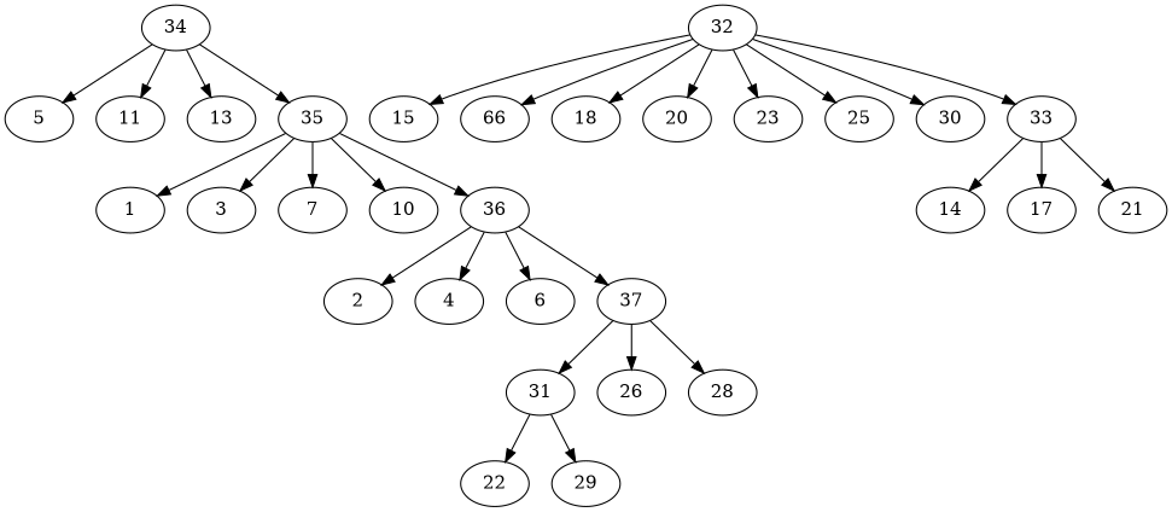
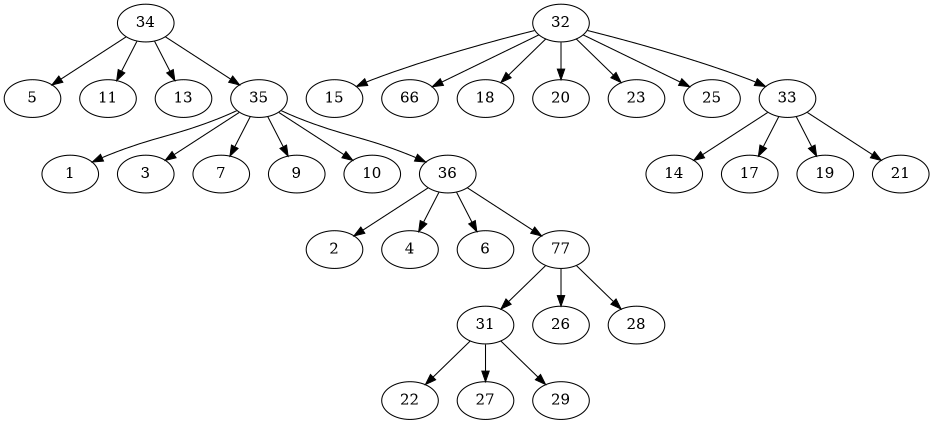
  digraph {
    31
    22
+   27
    29
    32
    15
    n7 [label=66]
    18
    20
    23
    25
-   30
    33
    14
    17
+   19
    21
    34
    5
    11
    13
    35
    1
    3
    7
+   9
    10
    36
    2
    4
    6
-   37
+   37 [label=77]
    26
    28
    31 -> 22
+   31 -> 27
    31 -> 29
    32 -> 15
    32 -> n7
    32 -> 18
    32 -> 20
    32 -> 23
    32 -> 25
-   32 -> 30
    32 -> 33
    33 -> 14
    33 -> 17
+   33 -> 19
    33 -> 21
    34 -> 5
    34 -> 11
    34 -> 13
    34 -> 35
    35 -> 1
    35 -> 3
    35 -> 7
+   35 -> 9
    35 -> 10
    35 -> 36
    36 -> 2
    36 -> 4
    36 -> 6
    36 -> 37
    37 -> 31
    37 -> 26
    37 -> 28
  }
